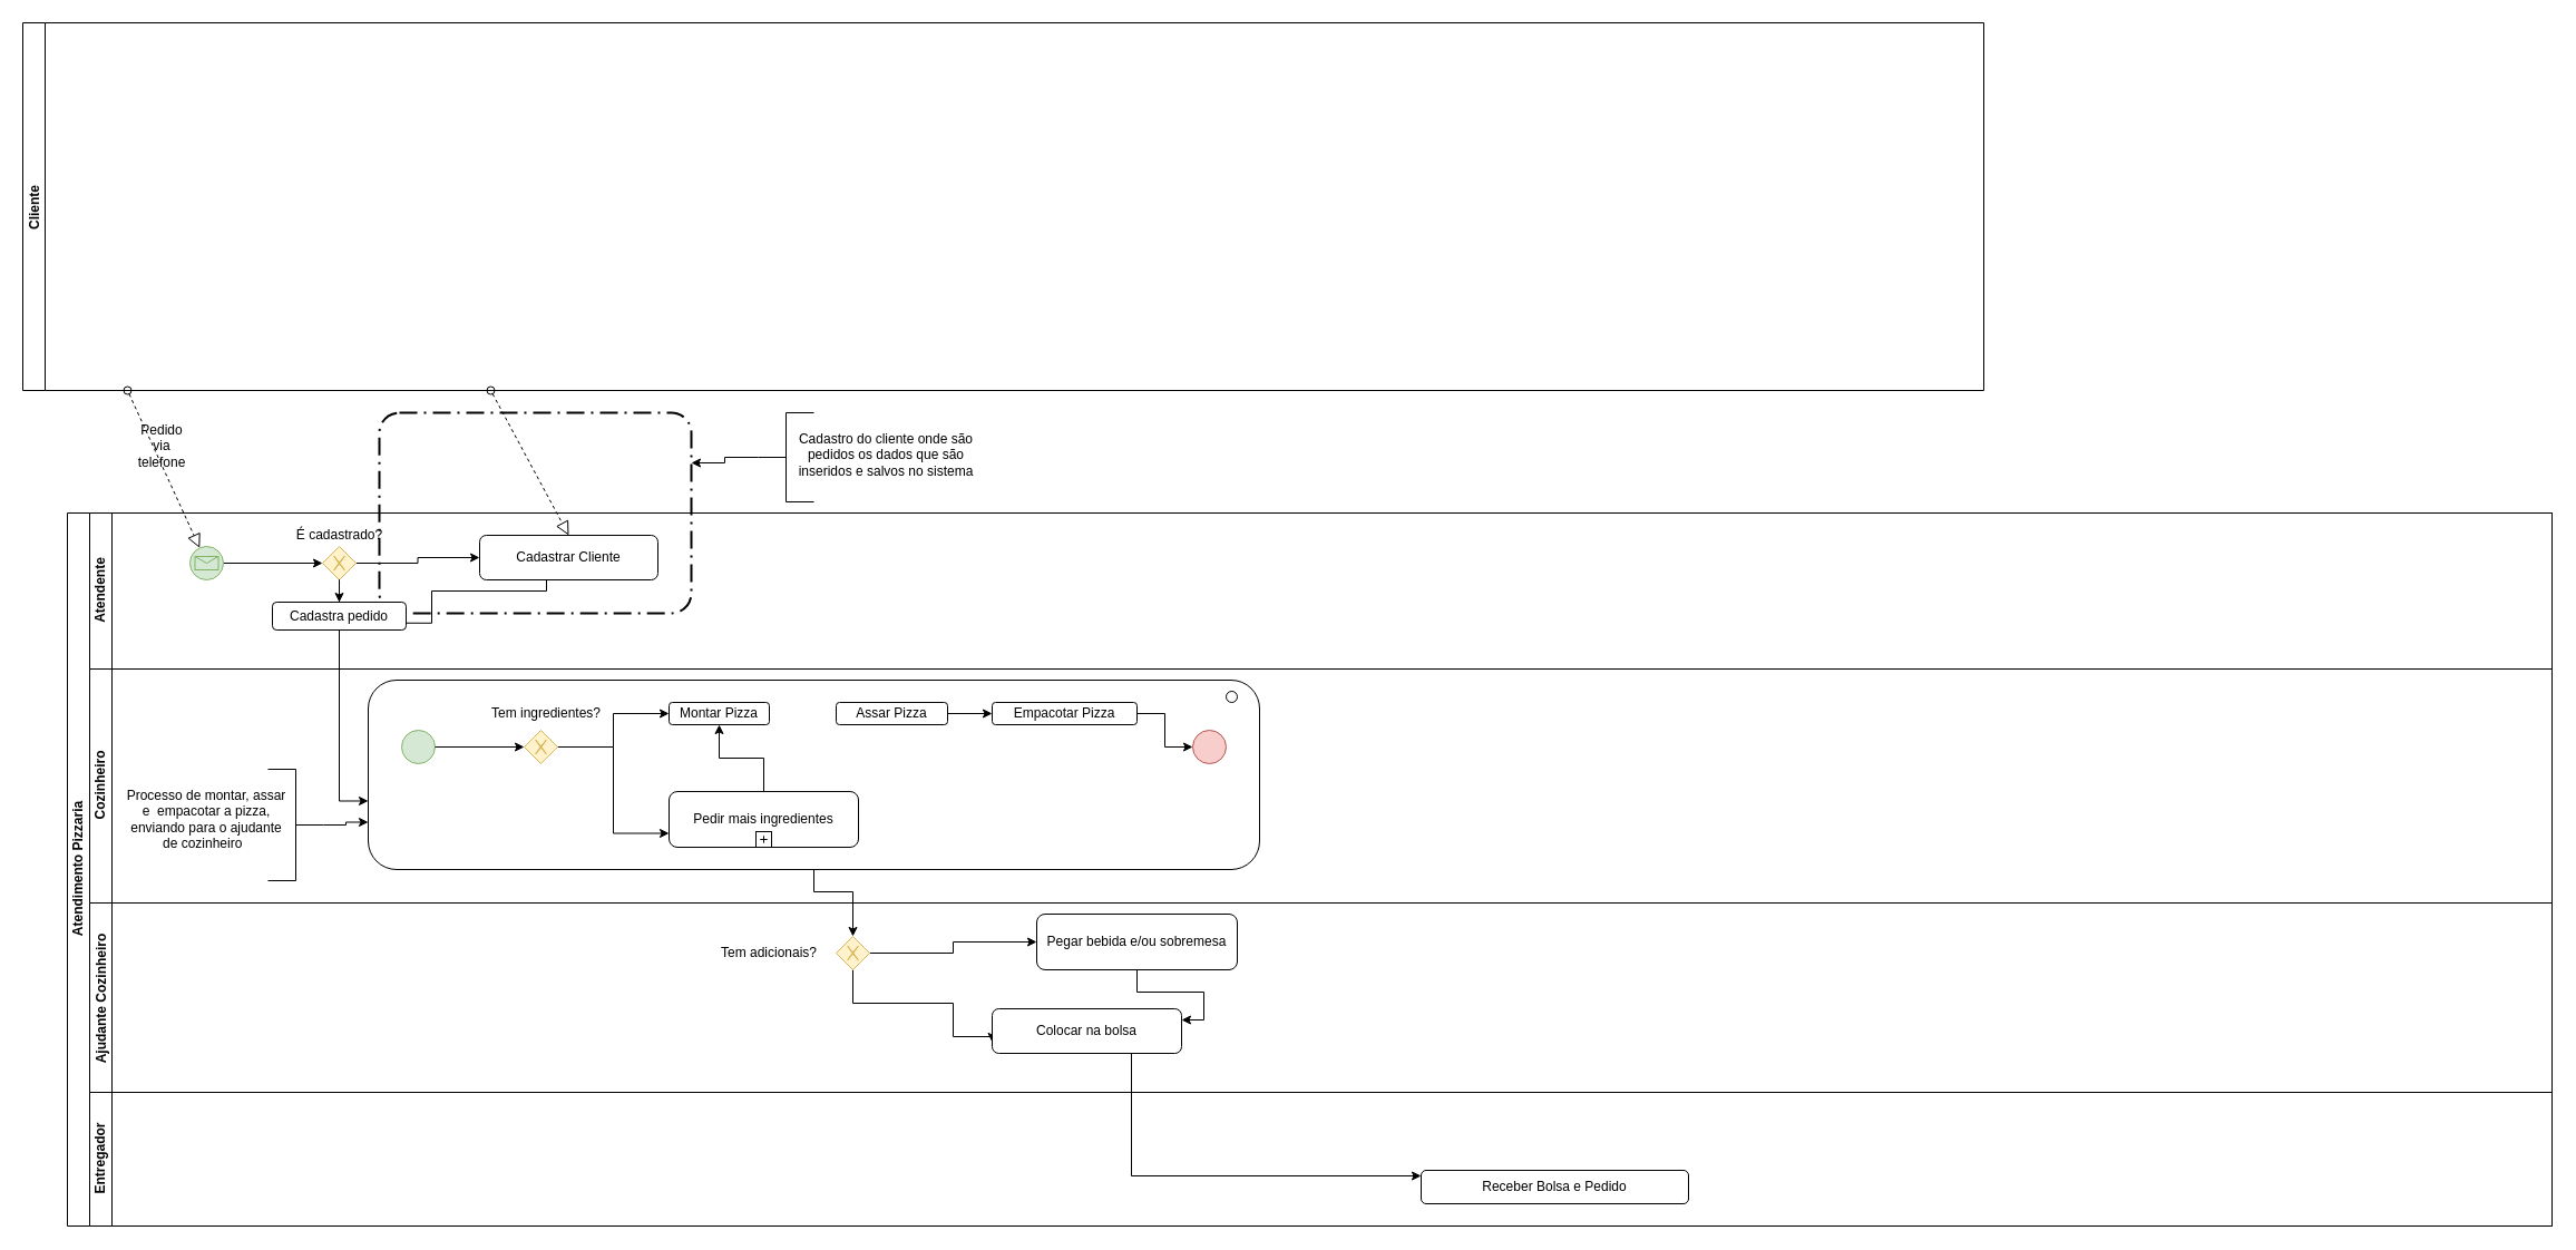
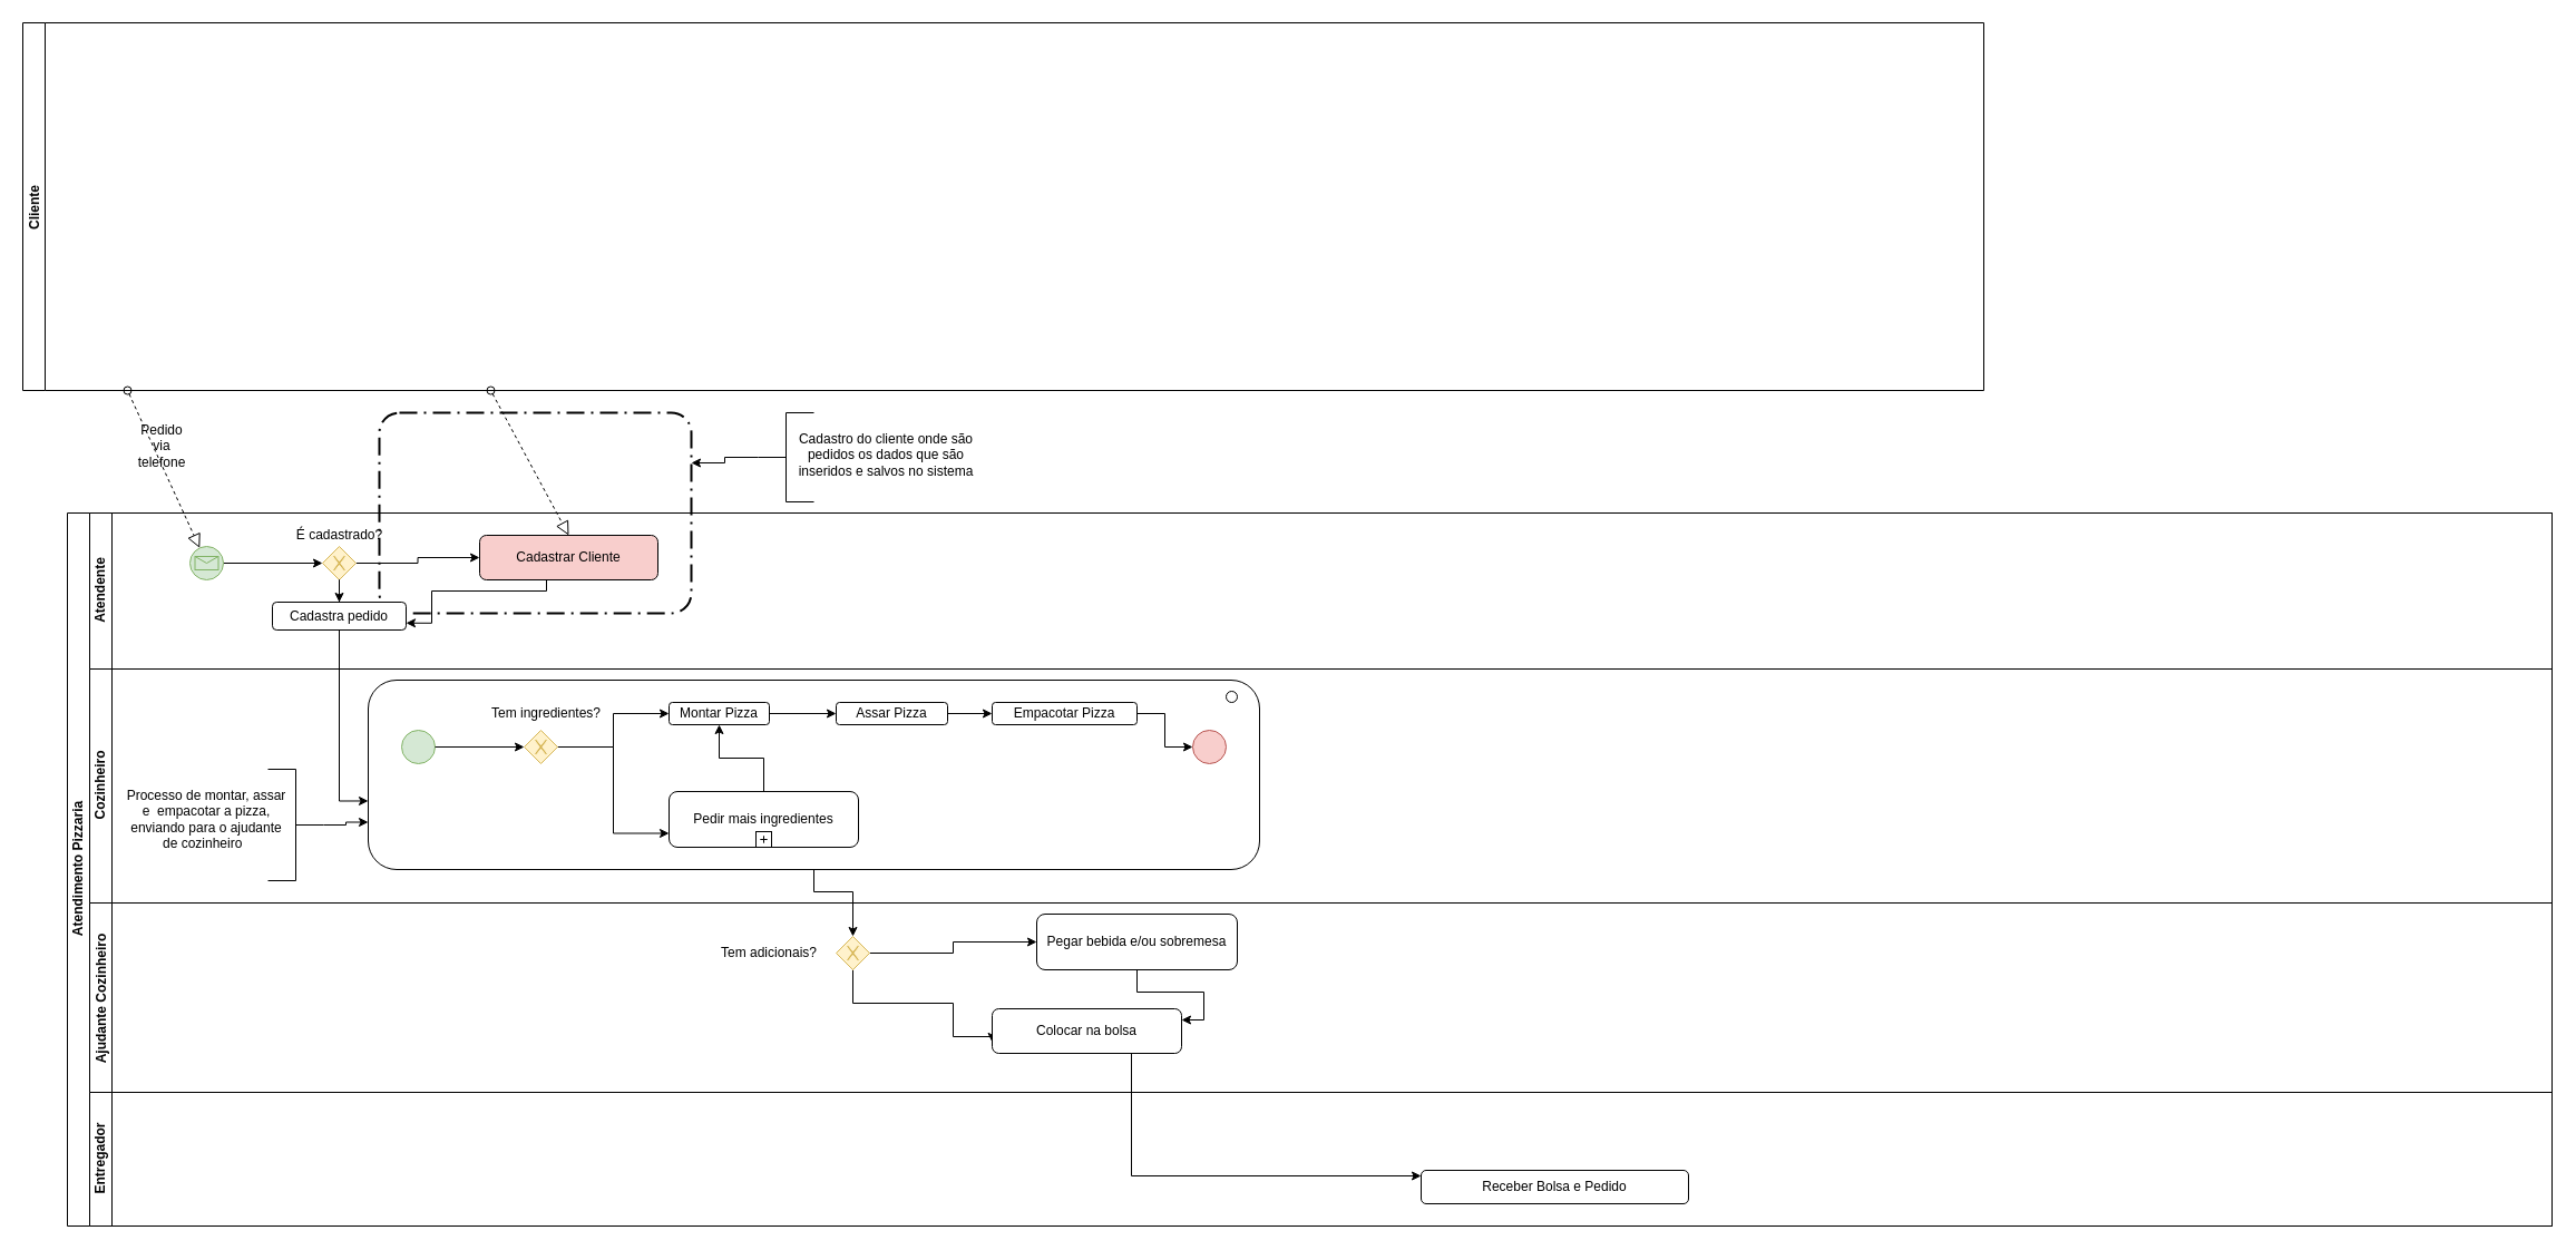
  <mxCell id="0" />
  <mxCell id="1" parent="0" />
  <mxCell id="2" value="Cliente" style="swimlane;startSize=20;horizontal=0;" parent="1" vertex="1"><mxGeometry x="20" y="20" width="1760" height="330" as="geometry" /></mxCell>
  <mxCell id="3" value="" style="startArrow=oval;startFill=0;startSize=7;endArrow=block;endFill=0;endSize=10;dashed=1;html=1;" parent="1" target="18" edge="1"><mxGeometry width="100" relative="1" as="geometry"><mxPoint x="114" y="350" as="sourcePoint" /><mxPoint x="90" y="510" as="targetPoint" /></mxGeometry></mxCell>
  <mxCell id="4" value="Pedido via telefone" style="text;html=1;strokeColor=none;fillColor=none;align=center;verticalAlign=middle;whiteSpace=wrap;rounded=0;" parent="1" vertex="1"><mxGeometry x="120" y="390" width="50" height="20" as="geometry" /></mxCell>
  <mxCell id="5" value="" style="startArrow=oval;startFill=0;startSize=7;endArrow=block;endFill=0;endSize=10;dashed=1;html=1;entryX=0.5;entryY=0;entryDx=0;entryDy=0;" parent="1" target="16" edge="1"><mxGeometry width="100" relative="1" as="geometry"><mxPoint x="440" y="350" as="sourcePoint" /><mxPoint x="480" y="380" as="targetPoint" /></mxGeometry></mxCell>
  <mxCell id="6" value="" style="rounded=1;arcSize=10;dashed=1;strokeColor=#000000;fillColor=none;gradientColor=none;dashPattern=8 3 1 3;strokeWidth=2;" parent="1" vertex="1"><mxGeometry x="340" y="370" width="280" height="180" as="geometry" /></mxCell>
  <mxCell id="7" style="edgeStyle=orthogonalEdgeStyle;rounded=0;orthogonalLoop=1;jettySize=auto;html=1;entryX=1;entryY=0.25;entryDx=0;entryDy=0;" parent="1" source="8" target="6" edge="1"><mxGeometry relative="1" as="geometry" /></mxCell>
  <mxCell id="8" value="" style="html=1;shape=mxgraph.flowchart.annotation_2;align=left;labelPosition=right;" parent="1" vertex="1"><mxGeometry x="680" y="370" width="50" height="80" as="geometry" /></mxCell>
  <mxCell id="9" value="&lt;font style=&quot;vertical-align: inherit&quot;&gt;&lt;font style=&quot;vertical-align: inherit&quot;&gt;Cadastro do cliente onde são pedidos os dados que são inseridos e salvos no sistema&lt;/font&gt;&lt;/font&gt;" style="text;html=1;strokeColor=none;fillColor=none;align=center;verticalAlign=middle;whiteSpace=wrap;rounded=0;" parent="1" vertex="1"><mxGeometry x="710" y="375" width="170" height="65" as="geometry" /></mxCell>
  <mxCell id="10" value="Atendimento Pizzaria" style="swimlane;html=1;childLayout=stackLayout;resizeParent=1;resizeParentMax=0;horizontal=0;startSize=20;horizontalStack=0;" parent="1" vertex="1"><mxGeometry x="60" y="460" width="2230" height="640" as="geometry" /></mxCell>
  <mxCell id="11" value="Atendente" style="swimlane;html=1;startSize=20;horizontal=0;" parent="10" vertex="1"><mxGeometry x="20" width="2210" height="140" as="geometry" /></mxCell>
  <mxCell id="12" style="edgeStyle=orthogonalEdgeStyle;rounded=0;orthogonalLoop=1;jettySize=auto;html=1;entryX=0;entryY=0.5;entryDx=0;entryDy=0;" parent="11" source="18" target="17" edge="1"><mxGeometry relative="1" as="geometry"><mxPoint x="290" y="45" as="sourcePoint" /></mxGeometry></mxCell>
  <mxCell id="13" value="É cadastrado?" style="text;html=1;strokeColor=none;fillColor=none;align=center;verticalAlign=middle;whiteSpace=wrap;rounded=0;" parent="11" vertex="1"><mxGeometry x="181.5" y="10" width="85" height="20" as="geometry" /></mxCell>
- <mxCell id="14" style="edgeStyle=orthogonalEdgeStyle;rounded=0;orthogonalLoop=1;jettySize=auto;html=1;entryX=1;entryY=0.75;entryDx=0;entryDy=0;endArrow=none;" parent="11" source="16" target="20" edge="1"><mxGeometry relative="1" as="geometry"><Array as="points"><mxPoint x="410" y="70" /><mxPoint x="307" y="70" /><mxPoint x="307" y="99" /></Array></mxGeometry></mxCell>
+ <mxCell id="14" style="edgeStyle=orthogonalEdgeStyle;rounded=0;orthogonalLoop=1;jettySize=auto;html=1;entryX=1;entryY=0.75;entryDx=0;entryDy=0;" parent="11" source="16" target="20" edge="1"><mxGeometry relative="1" as="geometry"><Array as="points"><mxPoint x="410" y="70" /><mxPoint x="307" y="70" /><mxPoint x="307" y="99" /></Array></mxGeometry></mxCell>
  <mxCell id="15" style="edgeStyle=orthogonalEdgeStyle;rounded=0;orthogonalLoop=1;jettySize=auto;html=1;" parent="11" source="17" target="16" edge="1"><mxGeometry relative="1" as="geometry" /></mxCell>
- <mxCell id="16" value="Cadastrar Cliente" style="rounded=1;whiteSpace=wrap;html=1;" parent="11" vertex="1"><mxGeometry x="350" y="20" width="160" height="40" as="geometry" /></mxCell>
+ <mxCell id="16" value="Cadastrar Cliente" style="rounded=1;whiteSpace=wrap;html=1;fillColor=#f8cecc;" parent="11" vertex="1"><mxGeometry x="350" y="20" width="160" height="40" as="geometry" /></mxCell>
  <mxCell id="17" value="" style="shape=mxgraph.bpmn.shape;html=1;verticalLabelPosition=bottom;labelBackgroundColor=#ffffff;verticalAlign=top;align=center;perimeter=rhombusPerimeter;background=gateway;outlineConnect=0;outline=none;symbol=exclusiveGw;fillColor=#fff2cc;strokeColor=#d6b656;" parent="11" vertex="1"><mxGeometry x="209" y="30" width="30" height="30" as="geometry" /></mxCell>
  <mxCell id="18" value="" style="shape=mxgraph.bpmn.shape;html=1;verticalLabelPosition=bottom;labelBackgroundColor=#ffffff;verticalAlign=top;align=center;perimeter=ellipsePerimeter;outlineConnect=0;outline=standard;symbol=message;fillColor=#d5e8d4;strokeColor=#82b366;" parent="11" vertex="1"><mxGeometry x="90.0" y="30" width="30" height="30" as="geometry" /></mxCell>
  <mxCell id="19" style="edgeStyle=orthogonalEdgeStyle;rounded=0;orthogonalLoop=1;jettySize=auto;html=1;" parent="11" source="17" target="20" edge="1"><mxGeometry relative="1" as="geometry"><mxPoint x="350" y="45" as="targetPoint" /></mxGeometry></mxCell>
  <mxCell id="20" value="Cadastra pedido" style="shape=ext;rounded=1;html=1;whiteSpace=wrap;" parent="11" vertex="1"><mxGeometry x="164" y="80" width="120" height="25" as="geometry" /></mxCell>
  <mxCell id="21" value="Cozinheiro" style="swimlane;html=1;startSize=20;horizontal=0;" parent="10" vertex="1"><mxGeometry x="20" y="140" width="2210" height="210" as="geometry" /></mxCell>
  <mxCell id="22" value="" style="rounded=1;whiteSpace=wrap;html=1;" vertex="1" parent="21"><mxGeometry x="250" y="10" width="800" height="170" as="geometry" /></mxCell>
  <mxCell id="23" value="" style="ellipse;whiteSpace=wrap;html=1;aspect=fixed;" vertex="1" parent="21"><mxGeometry x="1020" y="20" width="10" height="10" as="geometry" /></mxCell>
  <mxCell id="24" value="Montar Pizza" style="shape=ext;rounded=1;html=1;whiteSpace=wrap;" parent="21" vertex="1"><mxGeometry x="520" y="30" width="90" height="20" as="geometry" /></mxCell>
  <mxCell id="25" value="Assar Pizza" style="shape=ext;rounded=1;html=1;whiteSpace=wrap;" parent="21" vertex="1"><mxGeometry x="670" y="30" width="100" height="20" as="geometry" /></mxCell>
  <mxCell id="26" value="Empacotar Pizza" style="shape=ext;rounded=1;html=1;whiteSpace=wrap;" parent="21" vertex="1"><mxGeometry x="810" y="30" width="130" height="20" as="geometry" /></mxCell>
  <mxCell id="27" value="" style="shape=mxgraph.bpmn.shape;html=1;verticalLabelPosition=bottom;labelBackgroundColor=#ffffff;verticalAlign=top;align=center;perimeter=ellipsePerimeter;outlineConnect=0;outline=standard;symbol=general;fillColor=#f8cecc;strokeColor=#b85450;" vertex="1" parent="21"><mxGeometry x="990" y="55" width="30" height="30" as="geometry" /></mxCell>
  <mxCell id="28" value="" style="shape=mxgraph.bpmn.shape;html=1;verticalLabelPosition=bottom;labelBackgroundColor=#ffffff;verticalAlign=top;align=center;perimeter=ellipsePerimeter;outlineConnect=0;outline=standard;symbol=general;fillColor=#d5e8d4;strokeColor=#82b366;" vertex="1" parent="21"><mxGeometry x="280" y="55" width="30" height="30" as="geometry" /></mxCell>
  <mxCell id="29" style="edgeStyle=orthogonalEdgeStyle;rounded=0;orthogonalLoop=1;jettySize=auto;html=1;" parent="21" source="25" target="26" edge="1"><mxGeometry relative="1" as="geometry" /></mxCell>
  <mxCell id="30" style="edgeStyle=orthogonalEdgeStyle;rounded=0;orthogonalLoop=1;jettySize=auto;html=1;entryX=0;entryY=0.5;entryDx=0;entryDy=0;" edge="1" parent="21" source="26" target="27"><mxGeometry relative="1" as="geometry" /></mxCell>
  <mxCell id="31" style="edgeStyle=orthogonalEdgeStyle;rounded=0;orthogonalLoop=1;jettySize=auto;html=1;entryX=0;entryY=0.5;entryDx=0;entryDy=0;" edge="1" parent="21" source="42" target="24"><mxGeometry relative="1" as="geometry" /></mxCell>
  <mxCell id="32" style="edgeStyle=orthogonalEdgeStyle;rounded=0;orthogonalLoop=1;jettySize=auto;html=1;entryX=0;entryY=0.75;entryDx=0;entryDy=0;" edge="1" parent="21" source="42" target="38"><mxGeometry relative="1" as="geometry" /></mxCell>
+ <mxCell id="33" style="edgeStyle=orthogonalEdgeStyle;rounded=0;orthogonalLoop=1;jettySize=auto;html=1;" edge="1" parent="21" source="24" target="25"><mxGeometry relative="1" as="geometry" /></mxCell>
  <mxCell id="34" style="edgeStyle=orthogonalEdgeStyle;rounded=0;orthogonalLoop=1;jettySize=auto;html=1;" edge="1" parent="21" source="38" target="24"><mxGeometry relative="1" as="geometry" /></mxCell>
  <mxCell id="35" style="edgeStyle=orthogonalEdgeStyle;rounded=0;orthogonalLoop=1;jettySize=auto;html=1;entryX=0;entryY=0.75;entryDx=0;entryDy=0;" edge="1" parent="21" source="37" target="22"><mxGeometry relative="1" as="geometry" /></mxCell>
  <mxCell id="36" value="Processo de montar, assar e&amp;nbsp; empacotar a pizza, enviando para o ajudante de cozinheiro&amp;nbsp;&amp;nbsp;" style="text;html=1;strokeColor=none;fillColor=none;align=center;verticalAlign=middle;whiteSpace=wrap;rounded=0;" parent="21" vertex="1"><mxGeometry x="30" y="95" width="150" height="80" as="geometry" /></mxCell>
  <mxCell id="37" value="" style="html=1;shape=mxgraph.flowchart.annotation_2;align=left;labelPosition=right;rotation=-180;" parent="21" vertex="1"><mxGeometry x="160" y="90" width="50" height="100" as="geometry" /></mxCell>
  <mxCell id="38" value="Pedir mais ingredientes" style="html=1;whiteSpace=wrap;rounded=1;dropTarget=0;" vertex="1" parent="21"><mxGeometry x="520" y="110" width="170" height="50" as="geometry" /></mxCell>
  <mxCell id="39" value="" style="html=1;shape=plus;outlineConnect=0;" vertex="1" parent="38"><mxGeometry x="0.5" y="1" width="14" height="14" relative="1" as="geometry"><mxPoint x="-7" y="-14" as="offset" /></mxGeometry></mxCell>
  <mxCell id="40" style="edgeStyle=orthogonalEdgeStyle;rounded=0;orthogonalLoop=1;jettySize=auto;html=1;" edge="1" parent="21" source="28" target="42"><mxGeometry relative="1" as="geometry"><mxPoint x="420" y="70.0" as="targetPoint" /></mxGeometry></mxCell>
  <mxCell id="41" value="Tem ingredientes?" style="text;html=1;strokeColor=none;fillColor=none;align=center;verticalAlign=middle;whiteSpace=wrap;rounded=0;" vertex="1" parent="21"><mxGeometry x="350" y="30" width="120" height="20" as="geometry" /></mxCell>
  <mxCell id="42" value="" style="shape=mxgraph.bpmn.shape;html=1;verticalLabelPosition=bottom;labelBackgroundColor=#ffffff;verticalAlign=top;align=center;perimeter=rhombusPerimeter;background=gateway;outlineConnect=0;outline=none;symbol=exclusiveGw;fillColor=#fff2cc;strokeColor=#d6b656;" vertex="1" parent="21"><mxGeometry x="390" y="55.0" width="30" height="30" as="geometry" /></mxCell>
  <mxCell id="43" value="Ajudante Cozinheiro" style="swimlane;startSize=20;horizontal=0;" parent="10" vertex="1"><mxGeometry x="20" y="350" width="2210" height="170" as="geometry" /></mxCell>
  <mxCell id="44" style="edgeStyle=orthogonalEdgeStyle;rounded=0;orthogonalLoop=1;jettySize=auto;html=1;entryX=1;entryY=0.25;entryDx=0;entryDy=0;" edge="1" parent="43" source="45" target="50"><mxGeometry relative="1" as="geometry" /></mxCell>
  <mxCell id="45" value="Pegar bebida e/ou sobremesa" style="shape=ext;rounded=1;html=1;whiteSpace=wrap;" parent="43" vertex="1"><mxGeometry x="850" y="10" width="180" height="50" as="geometry" /></mxCell>
  <mxCell id="46" style="edgeStyle=orthogonalEdgeStyle;rounded=0;orthogonalLoop=1;jettySize=auto;html=1;" parent="43" source="48" target="45" edge="1"><mxGeometry relative="1" as="geometry" /></mxCell>
  <mxCell id="47" style="edgeStyle=orthogonalEdgeStyle;rounded=0;orthogonalLoop=1;jettySize=auto;html=1;entryX=0;entryY=0.75;entryDx=0;entryDy=0;" parent="43" source="48" target="50" edge="1"><mxGeometry relative="1" as="geometry"><Array as="points"><mxPoint x="685" y="90" /><mxPoint x="775" y="90" /><mxPoint x="775" y="120" /></Array></mxGeometry></mxCell>
  <mxCell id="48" value="" style="shape=mxgraph.bpmn.shape;html=1;verticalLabelPosition=bottom;labelBackgroundColor=#ffffff;verticalAlign=top;align=center;perimeter=rhombusPerimeter;background=gateway;outlineConnect=0;outline=none;symbol=exclusiveGw;fillColor=#fff2cc;strokeColor=#d6b656;" parent="43" vertex="1"><mxGeometry x="670" y="30" width="30" height="30" as="geometry" /></mxCell>
  <mxCell id="49" value="Tem adicionais?" style="text;html=1;strokeColor=none;fillColor=none;align=center;verticalAlign=middle;whiteSpace=wrap;rounded=0;" parent="43" vertex="1"><mxGeometry x="560" y="35" width="100" height="20" as="geometry" /></mxCell>
  <mxCell id="50" value="&lt;font style=&quot;vertical-align: inherit&quot;&gt;&lt;font style=&quot;vertical-align: inherit&quot;&gt;Colocar na bolsa&lt;/font&gt;&lt;/font&gt;" style="shape=ext;rounded=1;html=1;whiteSpace=wrap;" parent="43" vertex="1"><mxGeometry x="810" y="95" width="170" height="40" as="geometry" /></mxCell>
  <mxCell id="51" value="Entregador" style="swimlane;html=1;startSize=20;horizontal=0;" parent="10" vertex="1"><mxGeometry x="20" y="520" width="2210" height="120" as="geometry" /></mxCell>
  <mxCell id="52" value="Receber Bolsa e Pedido" style="shape=ext;rounded=1;html=1;whiteSpace=wrap;" parent="51" vertex="1"><mxGeometry x="1195" y="70" width="240" height="30" as="geometry" /></mxCell>
  <mxCell id="53" style="edgeStyle=orthogonalEdgeStyle;rounded=0;orthogonalLoop=1;jettySize=auto;html=1;" parent="10" source="50" target="52" edge="1"><mxGeometry relative="1" as="geometry"><Array as="points"><mxPoint x="955" y="595" /></Array></mxGeometry></mxCell>
  <mxCell id="54" style="edgeStyle=orthogonalEdgeStyle;rounded=0;orthogonalLoop=1;jettySize=auto;html=1;entryX=0;entryY=0.638;entryDx=0;entryDy=0;entryPerimeter=0;" edge="1" parent="10" source="20" target="22"><mxGeometry relative="1" as="geometry"><Array as="points"><mxPoint x="244" y="259" /></Array></mxGeometry></mxCell>
  <mxCell id="55" style="edgeStyle=orthogonalEdgeStyle;rounded=0;orthogonalLoop=1;jettySize=auto;html=1;" edge="1" parent="10" source="22" target="48"><mxGeometry relative="1" as="geometry"><Array as="points"><mxPoint x="670" y="340" /><mxPoint x="705" y="340" /></Array></mxGeometry></mxCell>
